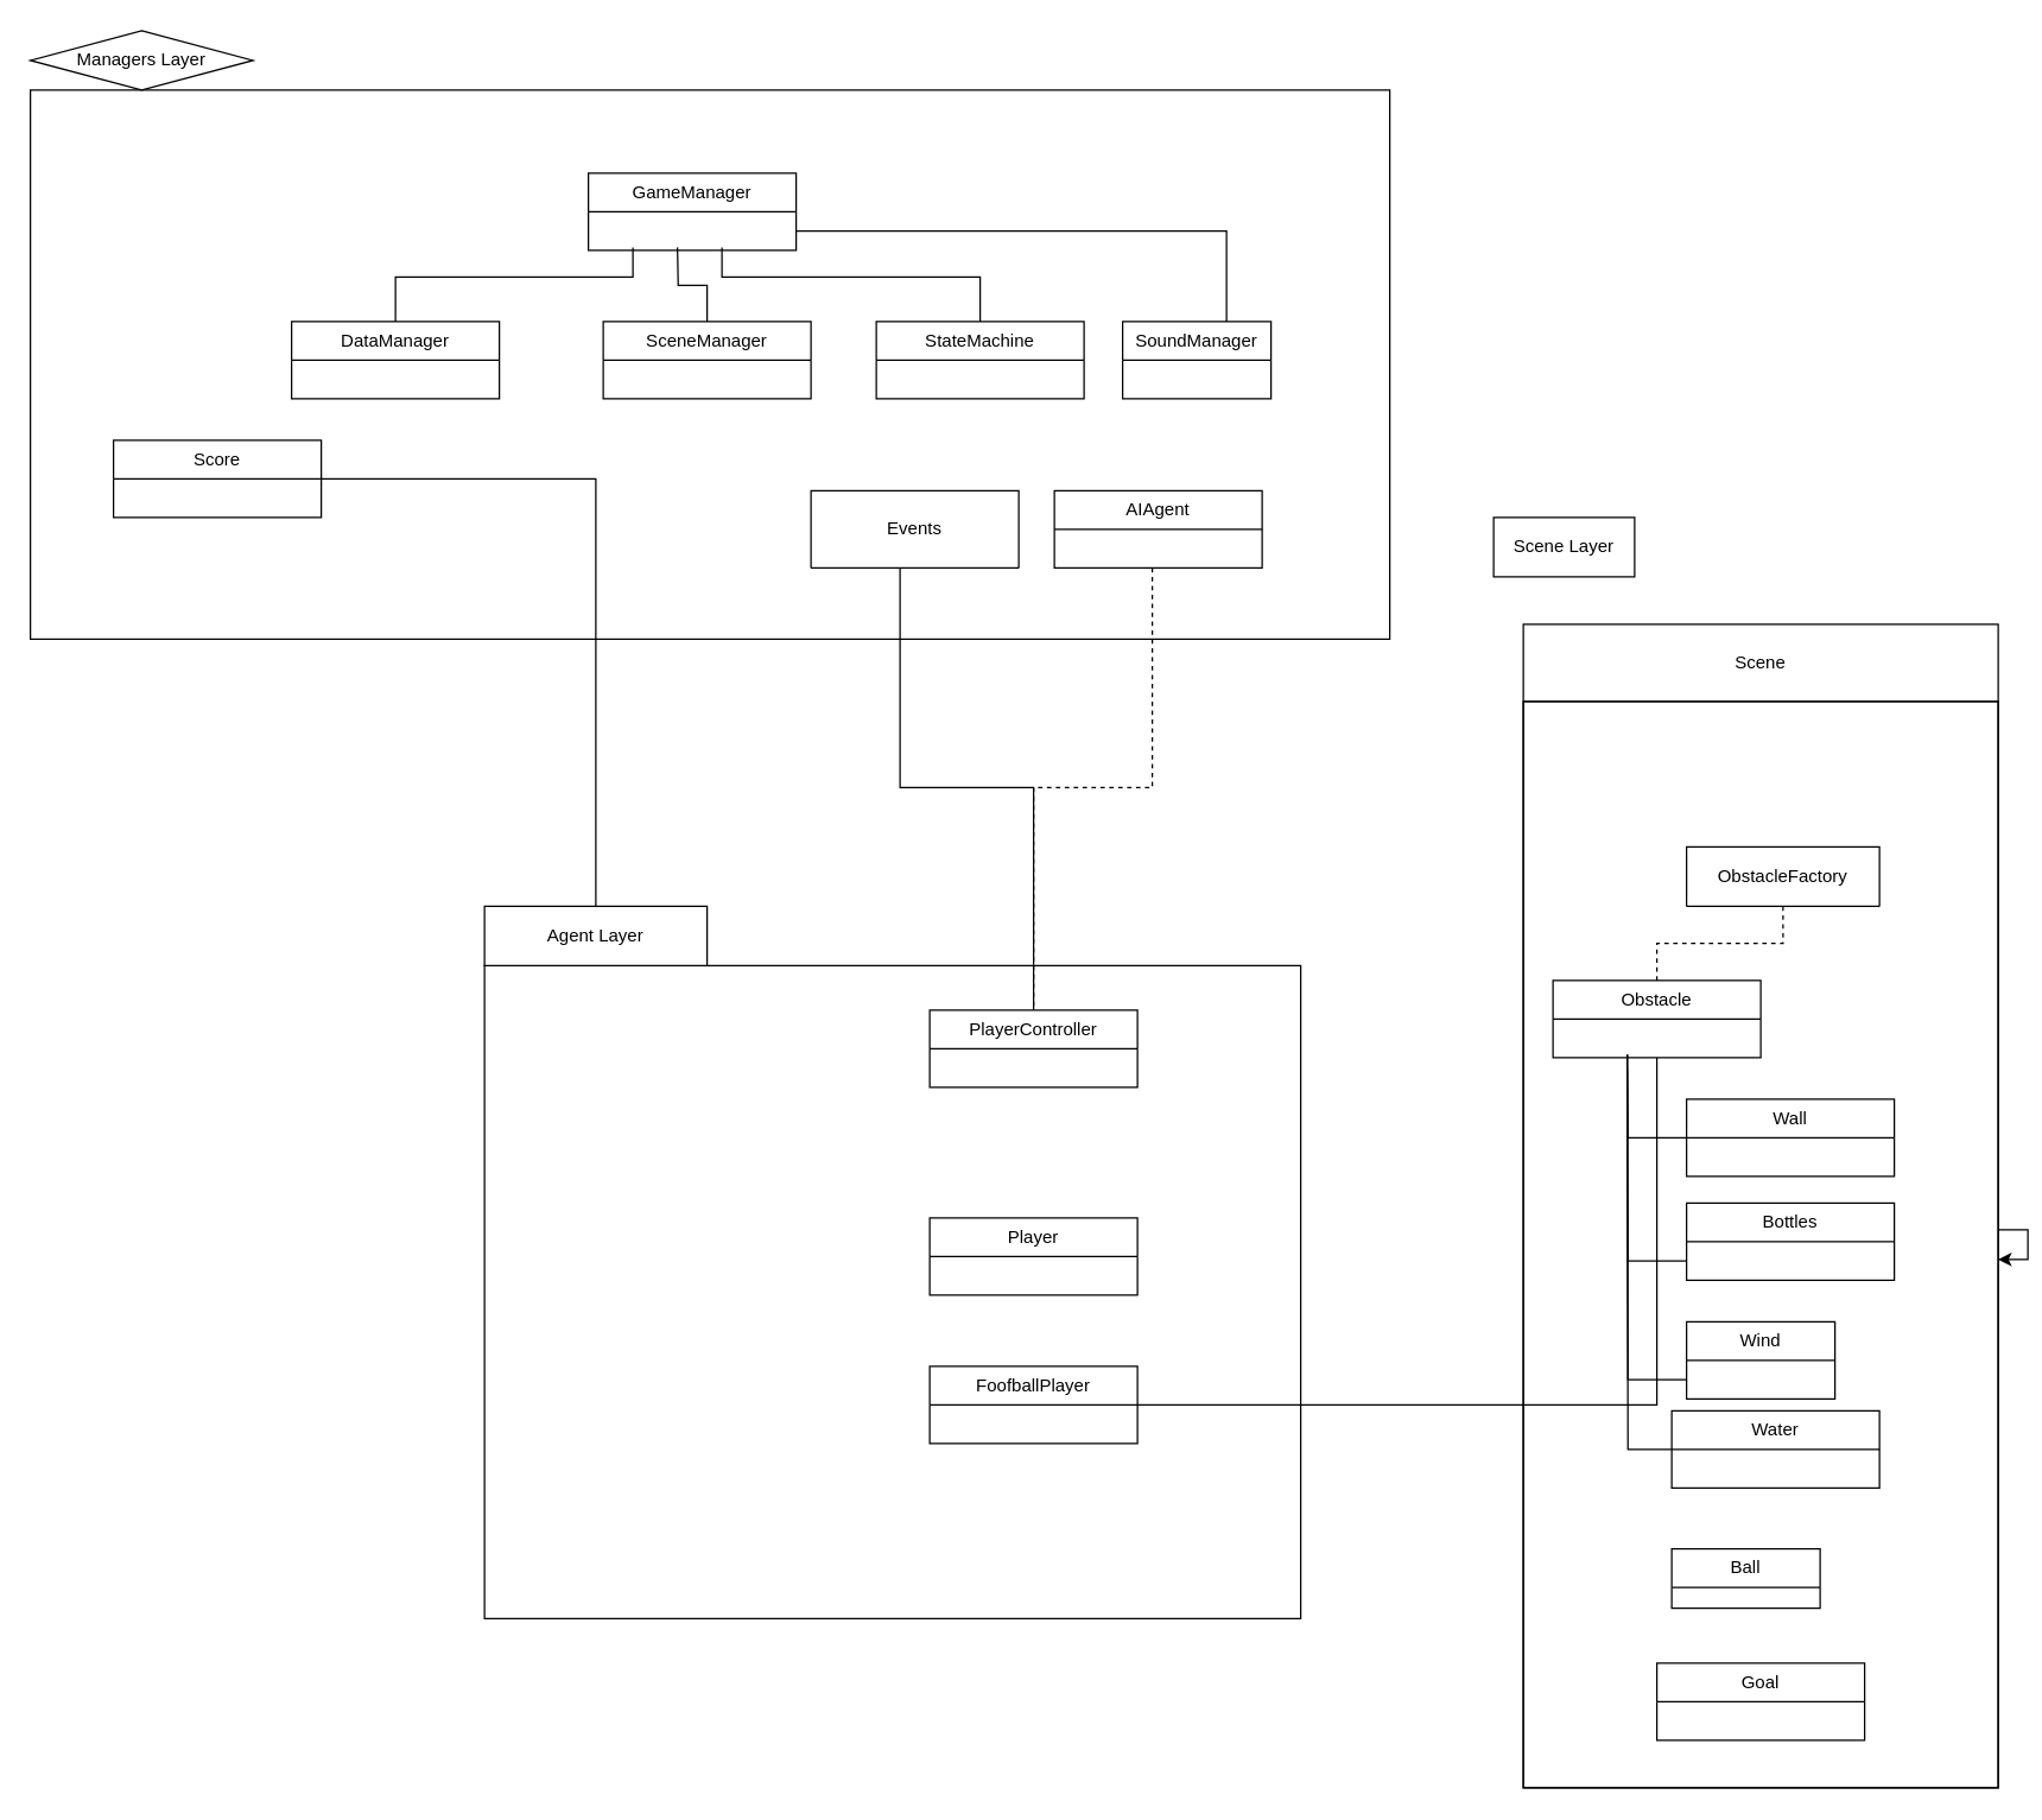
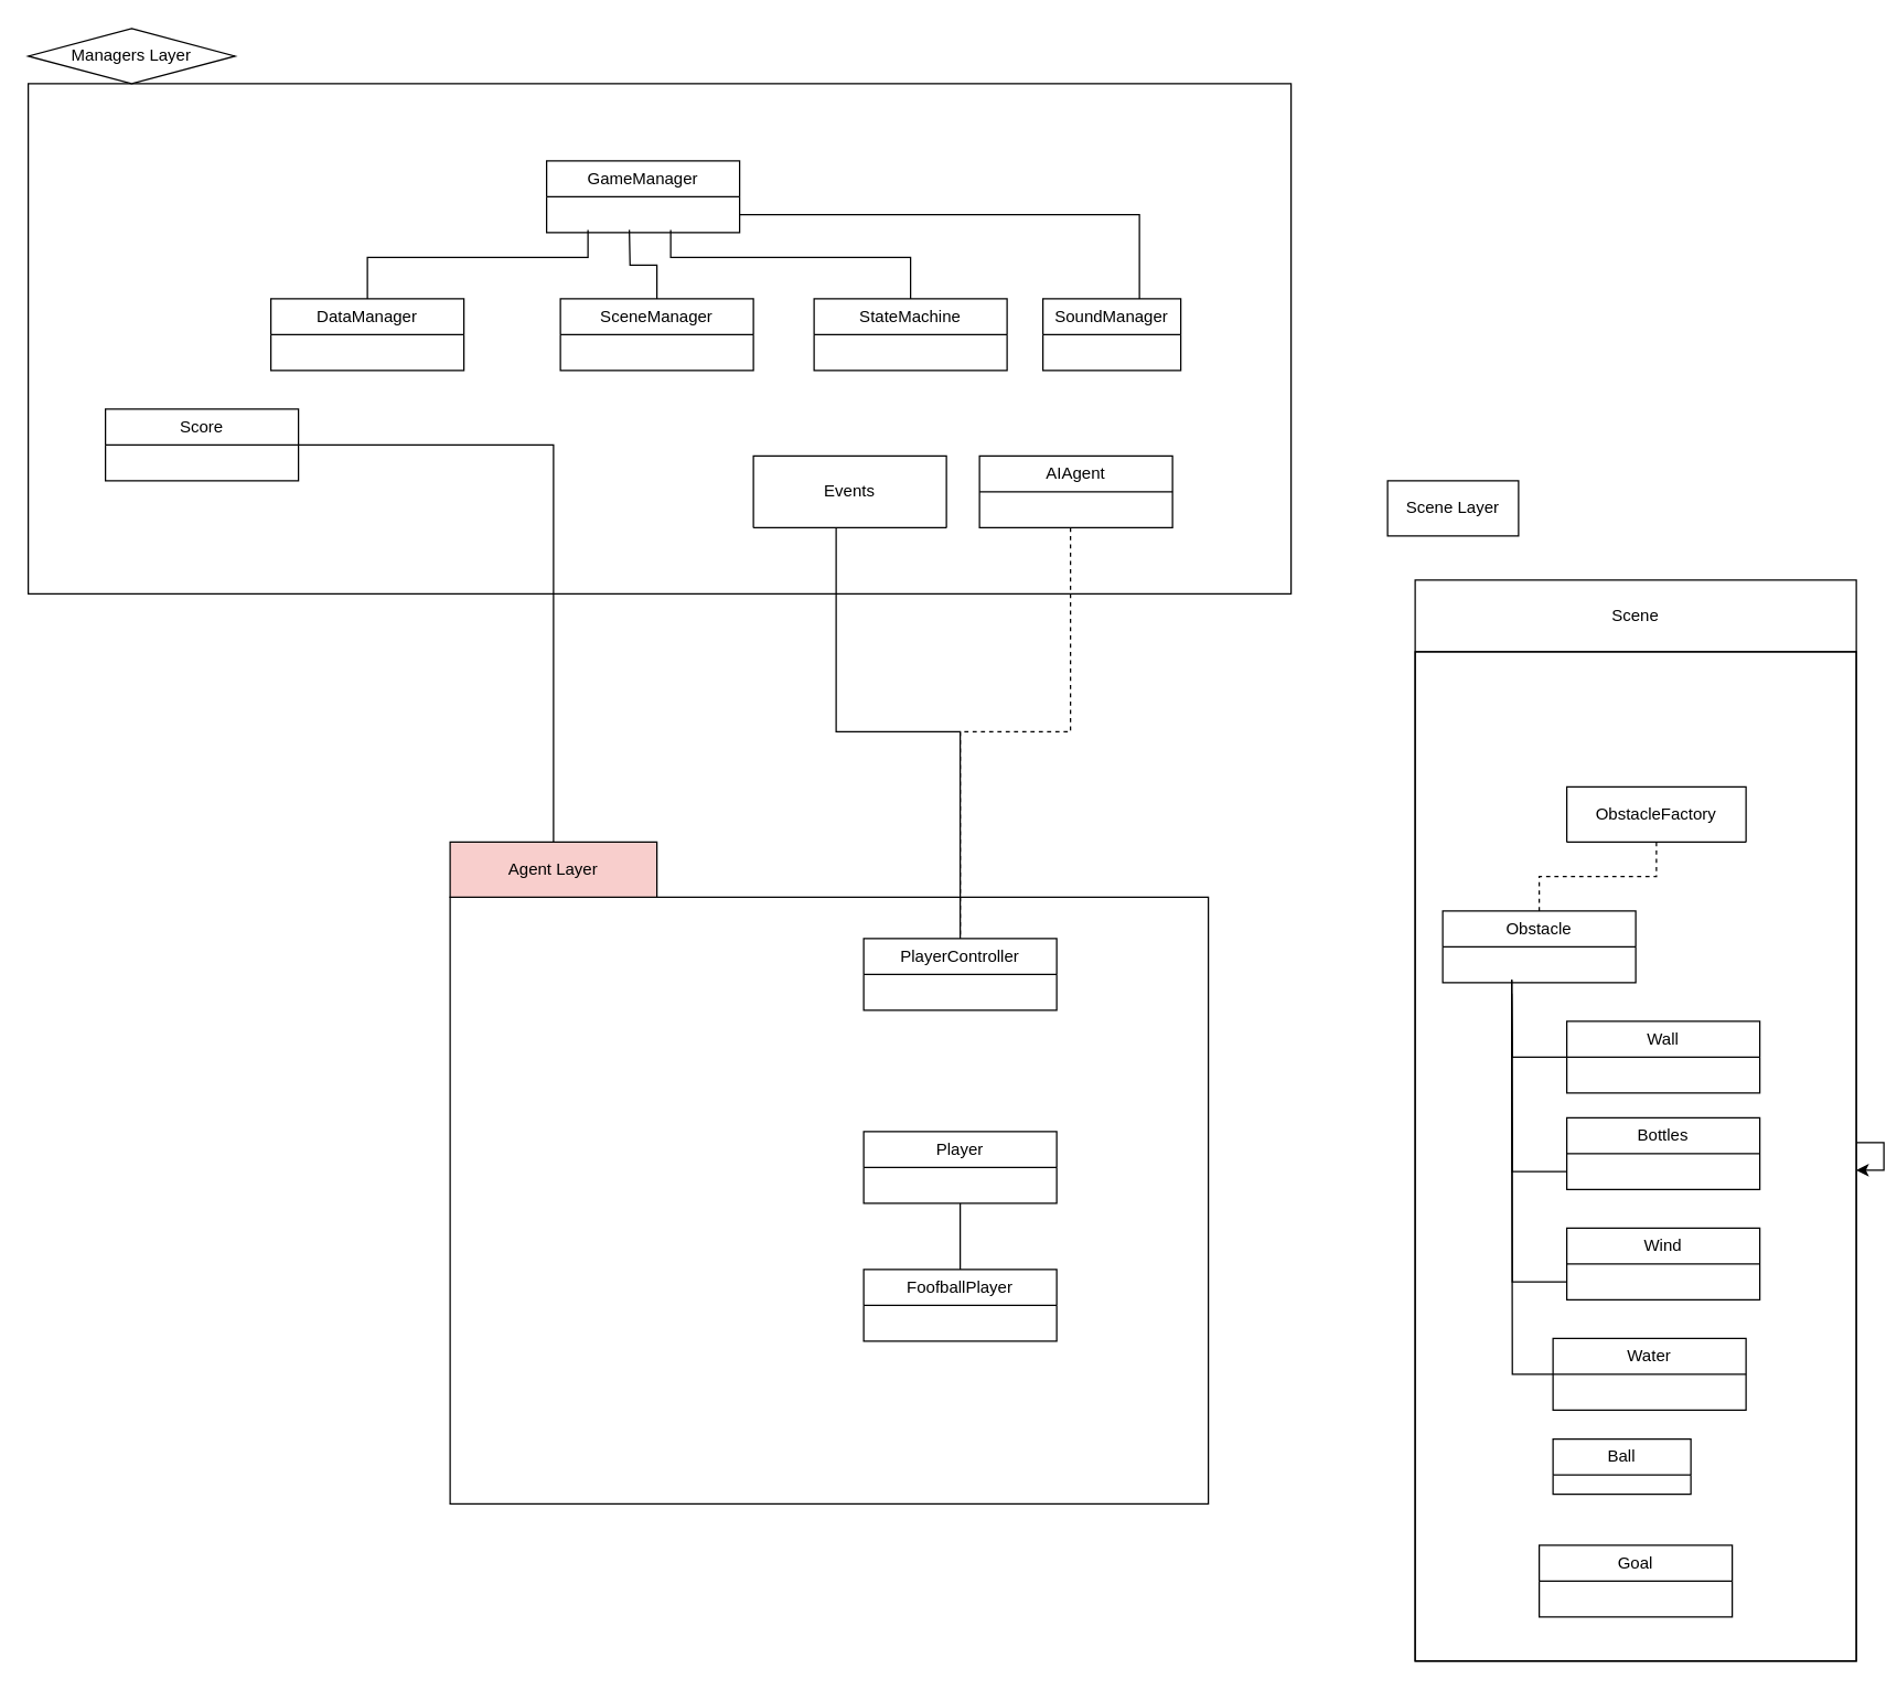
  <mxCell id="0" />
  <mxCell id="1" parent="0" />
  <mxCell id="2" value="" style="rounded=0;whiteSpace=wrap;html=1;fillColor=none;" parent="1" vertex="1"><mxGeometry x="20" y="60" width="916" height="370" as="geometry" /></mxCell>
  <mxCell id="3" value="" style="rounded=0;whiteSpace=wrap;html=1;fillColor=none;" parent="1" vertex="1"><mxGeometry x="326" y="650" width="550" height="440" as="geometry" /></mxCell>
- <mxCell id="4" style="edgeStyle=orthogonalEdgeStyle;rounded=0;orthogonalLoop=1;jettySize=auto;html=1;endArrow=none;endFill=0;" parent="1" source="5" target="12" edge="1"><mxGeometry relative="1" as="geometry" /></mxCell>
+ <mxCell id="4" style="edgeStyle=orthogonalEdgeStyle;rounded=0;orthogonalLoop=1;jettySize=auto;html=1;entryX=0.5;entryY=1;entryDx=0;entryDy=0;endArrow=none;endFill=0;" parent="1" source="5" target="21" edge="1"><mxGeometry relative="1" as="geometry" /></mxCell>
  <mxCell id="5" value="FoofballPlayer" style="swimlane;fontStyle=0;childLayout=stackLayout;horizontal=1;startSize=26;fillColor=none;horizontalStack=0;resizeParent=1;resizeParentMax=0;resizeLast=0;collapsible=1;marginBottom=0;whiteSpace=wrap;html=1;" parent="1" vertex="1"><mxGeometry x="626" y="920" width="140" height="52" as="geometry" /></mxCell>
  <mxCell id="6" value="Scene" style="swimlane;fontStyle=0;childLayout=stackLayout;horizontal=1;startSize=52;fillColor=none;horizontalStack=0;resizeParent=1;resizeParentMax=0;resizeLast=0;collapsible=1;marginBottom=0;whiteSpace=wrap;html=1;" parent="1" vertex="1"><mxGeometry x="1026" y="420" width="320" height="784" as="geometry" /></mxCell>
  <mxCell id="7" style="edgeStyle=orthogonalEdgeStyle;rounded=0;orthogonalLoop=1;jettySize=auto;html=1;exitX=0.5;exitY=1;exitDx=0;exitDy=0;" edge="1" parent="6" source="9" target="9"><mxGeometry relative="1" as="geometry" /></mxCell>
  <mxCell id="8" style="edgeStyle=orthogonalEdgeStyle;rounded=0;orthogonalLoop=1;jettySize=auto;html=1;" edge="1" parent="6" source="9" target="9"><mxGeometry relative="1" as="geometry" /></mxCell>
  <mxCell id="9" value="" style="rounded=0;whiteSpace=wrap;html=1;fillColor=none;" parent="6" vertex="1"><mxGeometry y="52" width="320" height="732" as="geometry" /></mxCell>
  <mxCell id="10" style="edgeStyle=orthogonalEdgeStyle;rounded=0;orthogonalLoop=1;jettySize=auto;html=1;endArrow=none;endFill=0;" parent="1" source="11" edge="1"><mxGeometry relative="1" as="geometry"><mxPoint x="1096" y="720" as="targetPoint" /></mxGeometry></mxCell>
  <mxCell id="11" value="&lt;div&gt;Wall&lt;/div&gt;" style="swimlane;fontStyle=0;childLayout=stackLayout;horizontal=1;startSize=26;fillColor=none;horizontalStack=0;resizeParent=1;resizeParentMax=0;resizeLast=0;collapsible=1;marginBottom=0;whiteSpace=wrap;html=1;" parent="1" vertex="1"><mxGeometry x="1136" y="740" width="140" height="52" as="geometry" /></mxCell>
  <mxCell id="12" value="Obstacle" style="swimlane;fontStyle=0;childLayout=stackLayout;horizontal=1;startSize=26;fillColor=none;horizontalStack=0;resizeParent=1;resizeParentMax=0;resizeLast=0;collapsible=1;marginBottom=0;whiteSpace=wrap;html=1;" parent="1" vertex="1"><mxGeometry x="1046" y="660" width="140" height="52" as="geometry" /></mxCell>
  <mxCell id="13" style="edgeStyle=orthogonalEdgeStyle;rounded=0;orthogonalLoop=1;jettySize=auto;html=1;exitX=0;exitY=0.75;exitDx=0;exitDy=0;endArrow=none;endFill=0;" parent="1" source="14" edge="1"><mxGeometry relative="1" as="geometry"><mxPoint x="1096" y="710" as="targetPoint" /></mxGeometry></mxCell>
  <mxCell id="14" value="Bottles" style="swimlane;fontStyle=0;childLayout=stackLayout;horizontal=1;startSize=26;fillColor=none;horizontalStack=0;resizeParent=1;resizeParentMax=0;resizeLast=0;collapsible=1;marginBottom=0;whiteSpace=wrap;html=1;" parent="1" vertex="1"><mxGeometry x="1136" y="810" width="140" height="52" as="geometry" /></mxCell>
  <mxCell id="15" style="edgeStyle=orthogonalEdgeStyle;rounded=0;orthogonalLoop=1;jettySize=auto;html=1;exitX=0;exitY=0.75;exitDx=0;exitDy=0;endArrow=none;endFill=0;" parent="1" source="16" edge="1"><mxGeometry relative="1" as="geometry"><mxPoint x="1096" y="710" as="targetPoint" /></mxGeometry></mxCell>
- <mxCell id="16" value="Wind" style="swimlane;fontStyle=0;childLayout=stackLayout;horizontal=1;startSize=26;fillColor=none;horizontalStack=0;resizeParent=1;resizeParentMax=0;resizeLast=0;collapsible=1;marginBottom=0;whiteSpace=wrap;html=1;" parent="1" vertex="1"><mxGeometry x="1136" y="890" width="100" height="52" as="geometry" /></mxCell>
+ <mxCell id="16" value="Wind" style="swimlane;fontStyle=0;childLayout=stackLayout;horizontal=1;startSize=26;fillColor=none;horizontalStack=0;resizeParent=1;resizeParentMax=0;resizeLast=0;collapsible=1;marginBottom=0;whiteSpace=wrap;html=1;" parent="1" vertex="1"><mxGeometry x="1136" y="890" width="140" height="52" as="geometry" /></mxCell>
  <mxCell id="17" style="edgeStyle=orthogonalEdgeStyle;rounded=0;orthogonalLoop=1;jettySize=auto;html=1;endArrow=none;endFill=0;" parent="1" source="18" edge="1"><mxGeometry relative="1" as="geometry"><mxPoint x="1096" y="710" as="targetPoint" /></mxGeometry></mxCell>
- <mxCell id="18" value="Water" style="swimlane;fontStyle=0;childLayout=stackLayout;horizontal=1;startSize=26;fillColor=none;horizontalStack=0;resizeParent=1;resizeParentMax=0;resizeLast=0;collapsible=1;marginBottom=0;whiteSpace=wrap;html=1;" parent="1" vertex="1"><mxGeometry x="1126" y="950" width="140" height="52" as="geometry" /></mxCell>
+ <mxCell id="18" value="Water" style="swimlane;fontStyle=0;childLayout=stackLayout;horizontal=1;startSize=26;fillColor=none;horizontalStack=0;resizeParent=1;resizeParentMax=0;resizeLast=0;collapsible=1;marginBottom=0;whiteSpace=wrap;html=1;" parent="1" vertex="1"><mxGeometry x="1126" y="970" width="140" height="52" as="geometry" /></mxCell>
  <mxCell id="19" style="edgeStyle=orthogonalEdgeStyle;rounded=0;orthogonalLoop=1;jettySize=auto;html=1;endArrow=none;endFill=0;dashed=1;" parent="1" source="20" target="12" edge="1"><mxGeometry relative="1" as="geometry" /></mxCell>
  <mxCell id="20" value="&lt;div&gt;ObstacleFactory&lt;/div&gt;" style="swimlane;fontStyle=0;childLayout=stackLayout;horizontal=1;startSize=40;fillColor=none;horizontalStack=0;resizeParent=1;resizeParentMax=0;resizeLast=0;collapsible=1;marginBottom=0;whiteSpace=wrap;html=1;" parent="1" vertex="1"><mxGeometry x="1136" y="570" width="130" height="40" as="geometry" /></mxCell>
  <mxCell id="21" value="Player" style="swimlane;fontStyle=0;childLayout=stackLayout;horizontal=1;startSize=26;fillColor=none;horizontalStack=0;resizeParent=1;resizeParentMax=0;resizeLast=0;collapsible=1;marginBottom=0;whiteSpace=wrap;html=1;" parent="1" vertex="1"><mxGeometry x="626" y="820" width="140" height="52" as="geometry" /></mxCell>
  <mxCell id="22" value="PlayerController" style="swimlane;fontStyle=0;childLayout=stackLayout;horizontal=1;startSize=26;fillColor=none;horizontalStack=0;resizeParent=1;resizeParentMax=0;resizeLast=0;collapsible=1;marginBottom=0;whiteSpace=wrap;html=1;" parent="1" vertex="1"><mxGeometry x="626" y="680" width="140" height="52" as="geometry" /></mxCell>
  <mxCell id="23" value="Events" style="swimlane;fontStyle=0;childLayout=stackLayout;horizontal=1;startSize=52;fillColor=none;horizontalStack=0;resizeParent=1;resizeParentMax=0;resizeLast=0;collapsible=1;marginBottom=0;whiteSpace=wrap;html=1;" parent="1" vertex="1"><mxGeometry x="546" y="330" width="140" height="52" as="geometry" /></mxCell>
  <mxCell id="24" value="AIAgent" style="swimlane;fontStyle=0;childLayout=stackLayout;horizontal=1;startSize=26;fillColor=none;horizontalStack=0;resizeParent=1;resizeParentMax=0;resizeLast=0;collapsible=1;marginBottom=0;whiteSpace=wrap;html=1;" parent="1" vertex="1"><mxGeometry x="710" y="330" width="140" height="52" as="geometry" /></mxCell>
  <mxCell id="25" style="edgeStyle=orthogonalEdgeStyle;rounded=0;orthogonalLoop=1;jettySize=auto;html=1;entryX=0.5;entryY=0;entryDx=0;entryDy=0;endArrow=none;endFill=0;dashed=1;" parent="1" source="24" target="22" edge="1"><mxGeometry relative="1" as="geometry"><Array as="points"><mxPoint x="776" y="530" /><mxPoint x="696" y="530" /></Array></mxGeometry></mxCell>
  <mxCell id="26" style="edgeStyle=orthogonalEdgeStyle;rounded=0;orthogonalLoop=1;jettySize=auto;html=1;endArrow=none;endFill=0;" parent="1" source="23" edge="1"><mxGeometry relative="1" as="geometry"><mxPoint x="696" y="680" as="targetPoint" /><Array as="points"><mxPoint x="606" y="530" /><mxPoint x="696" y="530" /></Array></mxGeometry></mxCell>
- <mxCell id="27" value="Agent Layer" style="html=1;whiteSpace=wrap;" parent="1" vertex="1"><mxGeometry x="326" y="610" width="150" height="40" as="geometry" /></mxCell>
+ <mxCell id="27" value="Agent Layer" style="html=1;whiteSpace=wrap;fillColor=#f8cecc;" parent="1" vertex="1"><mxGeometry x="326" y="610" width="150" height="40" as="geometry" /></mxCell>
  <mxCell id="28" value="Scene Layer" style="html=1;whiteSpace=wrap;" parent="1" vertex="1"><mxGeometry x="1006" y="348" width="95" height="40" as="geometry" /></mxCell>
  <mxCell id="29" style="edgeStyle=orthogonalEdgeStyle;rounded=0;orthogonalLoop=1;jettySize=auto;html=1;endArrow=none;endFill=0;" parent="1" source="30" edge="1"><mxGeometry relative="1" as="geometry"><mxPoint x="426" y="166" as="targetPoint" /><Array as="points"><mxPoint x="266" y="186" /><mxPoint x="426" y="186" /></Array></mxGeometry></mxCell>
  <mxCell id="30" value="DataManager" style="swimlane;fontStyle=0;childLayout=stackLayout;horizontal=1;startSize=26;fillColor=none;horizontalStack=0;resizeParent=1;resizeParentMax=0;resizeLast=0;collapsible=1;marginBottom=0;whiteSpace=wrap;html=1;" parent="1" vertex="1"><mxGeometry x="196" y="216" width="140" height="52" as="geometry" /></mxCell>
  <mxCell id="31" style="edgeStyle=orthogonalEdgeStyle;rounded=0;orthogonalLoop=1;jettySize=auto;html=1;endArrow=none;endFill=0;" parent="1" source="32" target="27" edge="1"><mxGeometry relative="1" as="geometry" /></mxCell>
  <mxCell id="32" value="Score" style="swimlane;fontStyle=0;childLayout=stackLayout;horizontal=1;startSize=26;fillColor=none;horizontalStack=0;resizeParent=1;resizeParentMax=0;resizeLast=0;collapsible=1;marginBottom=0;whiteSpace=wrap;html=1;" parent="1" vertex="1"><mxGeometry x="76" y="296" width="140" height="52" as="geometry" /></mxCell>
  <mxCell id="33" style="edgeStyle=orthogonalEdgeStyle;rounded=0;orthogonalLoop=1;jettySize=auto;html=1;endArrow=none;endFill=0;" parent="1" source="34" edge="1"><mxGeometry relative="1" as="geometry"><mxPoint x="456" y="166" as="targetPoint" /></mxGeometry></mxCell>
  <mxCell id="34" value="SceneManager" style="swimlane;fontStyle=0;childLayout=stackLayout;horizontal=1;startSize=26;fillColor=none;horizontalStack=0;resizeParent=1;resizeParentMax=0;resizeLast=0;collapsible=1;marginBottom=0;whiteSpace=wrap;html=1;" parent="1" vertex="1"><mxGeometry x="406" y="216" width="140" height="52" as="geometry" /></mxCell>
  <mxCell id="35" style="edgeStyle=orthogonalEdgeStyle;rounded=0;orthogonalLoop=1;jettySize=auto;html=1;endArrow=none;endFill=0;" parent="1" source="36" edge="1"><mxGeometry relative="1" as="geometry"><mxPoint x="486" y="166" as="targetPoint" /><Array as="points"><mxPoint x="660" y="186" /><mxPoint x="486" y="186" /></Array></mxGeometry></mxCell>
  <mxCell id="36" value="StateMachine" style="swimlane;fontStyle=0;childLayout=stackLayout;horizontal=1;startSize=26;fillColor=none;horizontalStack=0;resizeParent=1;resizeParentMax=0;resizeLast=0;collapsible=1;marginBottom=0;whiteSpace=wrap;html=1;" parent="1" vertex="1"><mxGeometry x="590" y="216" width="140" height="52" as="geometry" /></mxCell>
  <mxCell id="37" style="edgeStyle=orthogonalEdgeStyle;rounded=0;orthogonalLoop=1;jettySize=auto;html=1;entryX=1;entryY=0.75;entryDx=0;entryDy=0;endArrow=none;endFill=0;" parent="1" source="38" target="39" edge="1"><mxGeometry relative="1" as="geometry"><Array as="points"><mxPoint x="826" y="155" /></Array></mxGeometry></mxCell>
  <mxCell id="38" value="SoundManager" style="swimlane;fontStyle=0;childLayout=stackLayout;horizontal=1;startSize=26;fillColor=none;horizontalStack=0;resizeParent=1;resizeParentMax=0;resizeLast=0;collapsible=1;marginBottom=0;whiteSpace=wrap;html=1;" parent="1" vertex="1"><mxGeometry x="756" y="216" width="100" height="52" as="geometry" /></mxCell>
  <mxCell id="39" value="GameManager" style="swimlane;fontStyle=0;childLayout=stackLayout;horizontal=1;startSize=26;fillColor=none;horizontalStack=0;resizeParent=1;resizeParentMax=0;resizeLast=0;collapsible=1;marginBottom=0;whiteSpace=wrap;html=1;" parent="1" vertex="1"><mxGeometry x="396" y="116" width="140" height="52" as="geometry" /></mxCell>
  <mxCell id="40" value="Managers Layer" style="rhombus;html=1;whiteSpace=wrap;" parent="1" vertex="1"><mxGeometry x="20" y="20" width="150" height="40" as="geometry" /></mxCell>
  <mxCell id="41" value="Ball" style="swimlane;fontStyle=0;childLayout=stackLayout;horizontal=1;startSize=26;fillColor=none;horizontalStack=0;resizeParent=1;resizeParentMax=0;resizeLast=0;collapsible=1;marginBottom=0;whiteSpace=wrap;html=1;" vertex="1" parent="1"><mxGeometry x="1126" y="1043" width="100" height="40" as="geometry" /></mxCell>
  <mxCell id="42" value="Goal" style="swimlane;fontStyle=0;childLayout=stackLayout;horizontal=1;startSize=26;fillColor=none;horizontalStack=0;resizeParent=1;resizeParentMax=0;resizeLast=0;collapsible=1;marginBottom=0;whiteSpace=wrap;html=1;" vertex="1" parent="1"><mxGeometry x="1116" y="1120" width="140" height="52" as="geometry" /></mxCell>
